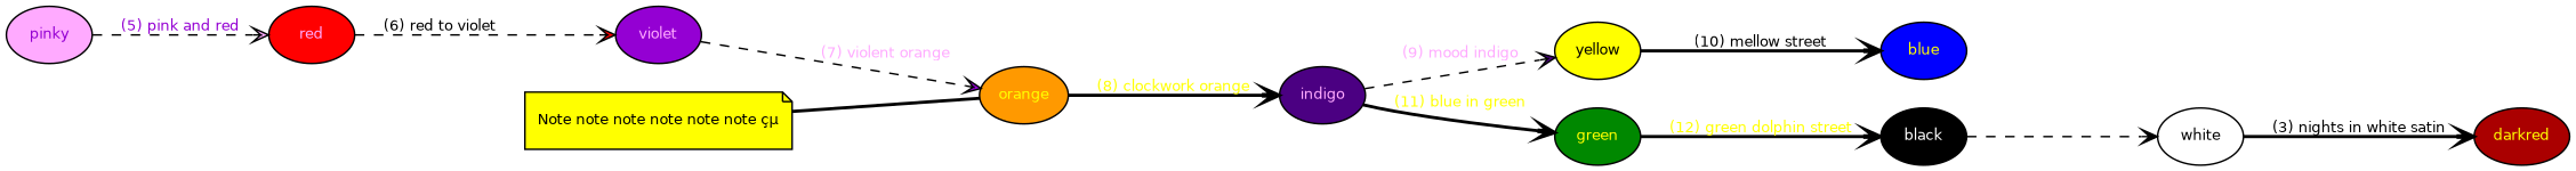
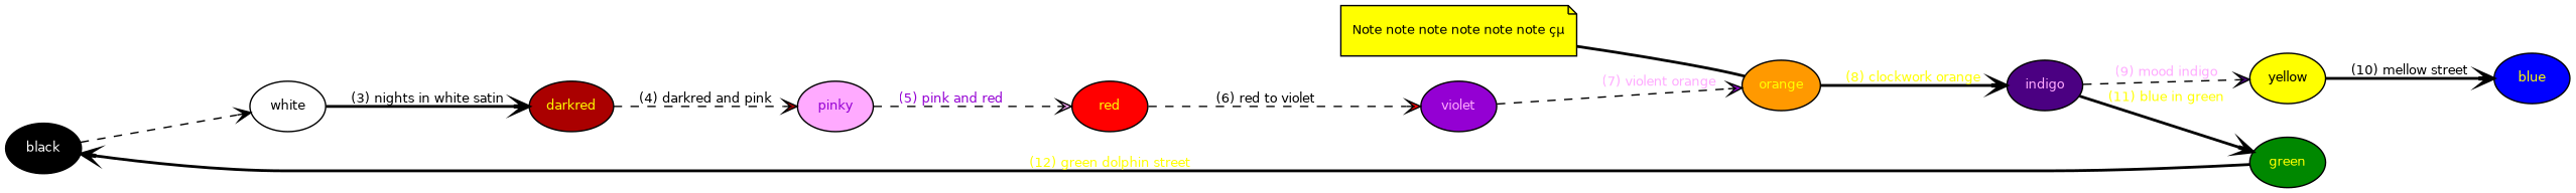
  graph {
    ordering=out
    rankdir=LR
    splines=true
    node [fontcolor="#FFFF00" fontname=Helvetica fontsize=9 style=filled]
    edge [arrowhead=vee arrowtail=vee dir=forward fontcolor="#FFFF00" fontname=Helvetica fontsize=9 style=dashed]
    n1 [fillcolor="#000000" fontcolor=white label=black]
    n2 [fillcolor="#FFFFFF" fontcolor="#000000" label=white]
    n3 [fillcolor="#AA0000" fontcolor="#ffff00" label=darkred]
    n4 [fillcolor="#FFAAFF" fontcolor="#9400D3" label=pinky]
-   n5 [fillcolor="#FF0000" fontcolor="#FFAAFF" label=red]
+   n5 [fillcolor="#FF0000" label=red]
    n6 [fillcolor="#9400D3" fontcolor="#FFAAFF" label=violet]
    n7 [fillcolor="#FF9900" label=orange]
    n8 [fillcolor="#4B0082" fontcolor="#FFAAFF" label=indigo]
    n9 [fillcolor="#FFFF00" fontcolor="#000000" label=yellow]
    n10 [fillcolor="#008800" label=green]
    n11 [fillcolor="#0000FF" label=blue]
    n12 [fillcolor=yellow fontcolor="#000000" label="Note note note note note note çµ" shape=note]
    n1 -- n2 [fillcolor="#000000" fontcolor=white label="(2) black and blue"]
    n2 -- n3 [label="(3) nights in white satin" style=bold fontcolor=""]
+   n3 -- n4 [fillcolor="#AA0000" fontcolor=ffff00 label="(4) darkred and pink"]
    n4 -- n5 [fillcolor="#FFAAFF" fontcolor="#9400D3" label="(5) pink and red"]
    n5 -- n6 [fillcolor="#FF0000" fontcolor=ffff00 label="(6) red to violet"]
    n6 -- n7 [fillcolor="#9400D3" fontcolor="#FFAAFF" label="(7) violent orange"]
    n7 -- n8 [fillcolor="#FF9900" label="(8) clockwork orange" style=bold]
    n8 -- n9 [fillcolor="#4B0082" fontcolor="#FFAAFF" label="(9) mood indigo"]
    n8 -- n10 [fillcolor="#0000FF" label="(11) blue in green" style=bold]
    n9 -- n11 [fillcolor="#FFFF00" fontcolor="#000000" label="(10) mellow street" style=bold]
    n10 -- n1 [fillcolor="#008800" label="(12) green dolphin street" style=bold]
    n12 -- n7 [dir=none style=bold fontcolor=""]
  }
